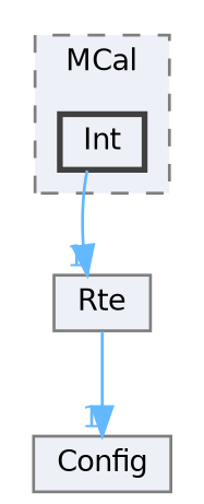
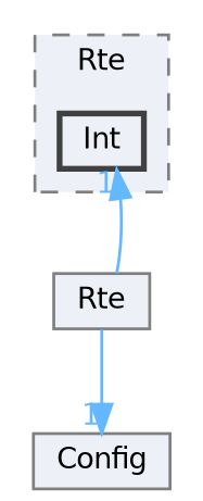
  digraph {
    compound=true
    node [color=grey50 fillcolor="#edf0f7" fontname=Helvetica fontsize=10 shape=box style=filled]
    edge [color=steelblue1 fontcolor=steelblue1 fontname=Helvetica fontsize=10 headlabel=1 labeldistance=1.5 labelfontname=Helvetica labelfontsize=10]
    n1 [color=grey25 height=0.2 label=Int style="filled,bold" width=0.4]
    n2 [height=0.2 label=Rte width=0.4]
    n3 [height=0.2 label=Config width=0.4]
    subgraph cluster_1 {
      bgcolor="#edf0f7"
      fontname=Helvetica
      fontsize=10
-     label=MCal
+     label=Rte
      pencolor=grey50
      style="filled,dashed"
      n1
    }
-   n1 -> n2
+   n2 -> n1
    n2 -> n3
  }
